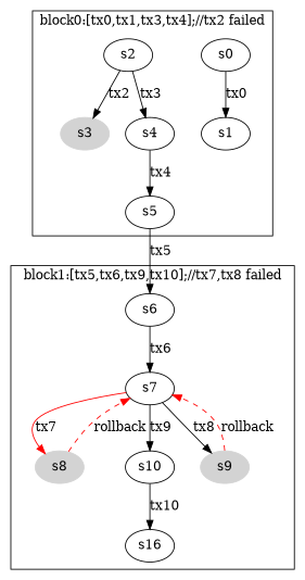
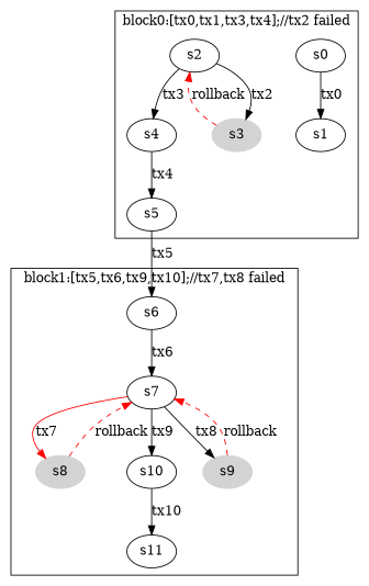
  digraph {
    rankdir=TB
    s0
    s1
    s2
    s3 [color=lightgray style=filled]
    s4
    s5
    s6
    s7
    s8 [color=lightgray style=filled]
    s9 [color=lightgray style=filled]
    s10
-   s11 [label=s16]
+   s11
    subgraph cluster_1 {
      label="block0:[tx0,tx1,tx3,tx4];//tx2 failed"
      s0
      s1
      s2
      s3
      s4
      s5
    }
    subgraph cluster_2 {
      label="block1:[tx5,tx6,tx9,tx10];//tx7,tx8 failed"
      s6
      s7
      s8
      s9
      s10
      s11
    }
    s0 -> s1 [label=tx0]
    s2 -> s3 [label=tx2]
    s2 -> s4 [label=tx3]
+   s3 -> s2 [color=red label=rollback style=dashed]
    s4 -> s5 [label=tx4]
    s5 -> s6 [label=tx5]
    s6 -> s7 [label=tx6]
    s7 -> s8 [color=red label=tx7]
    s7 -> s9 [label=tx8]
    s7 -> s10 [label=tx9]
    s8 -> s7 [color=red label=rollback style=dashed]
    s9 -> s7 [color=red label=rollback style=dashed]
    s10 -> s11 [label=tx10]
  }
